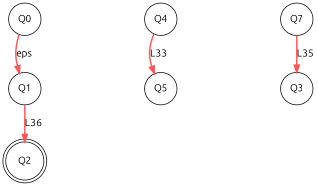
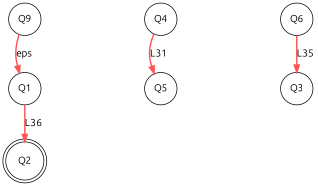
  digraph {
    fontname=Ubuntu
    nodesep=2.0
    node [fontname=Ubuntu shape=circle]
    edge [color="#ff5555" fontname=Ubuntu style=bold]
-   Q0
+   Q0 [label=Q9]
    Q1
    Q4
    Q5
    Q2 [peripheries=2]
-   Q6 [label=Q7]
+   Q6
    Q3
    Q0 -> Q1 [label=eps]
    Q1 -> Q2 [label=L36]
-   Q4 -> Q5 [label=L33]
+   Q4 -> Q5 [label=L31]
    Q6 -> Q3 [label=L35]
  }
